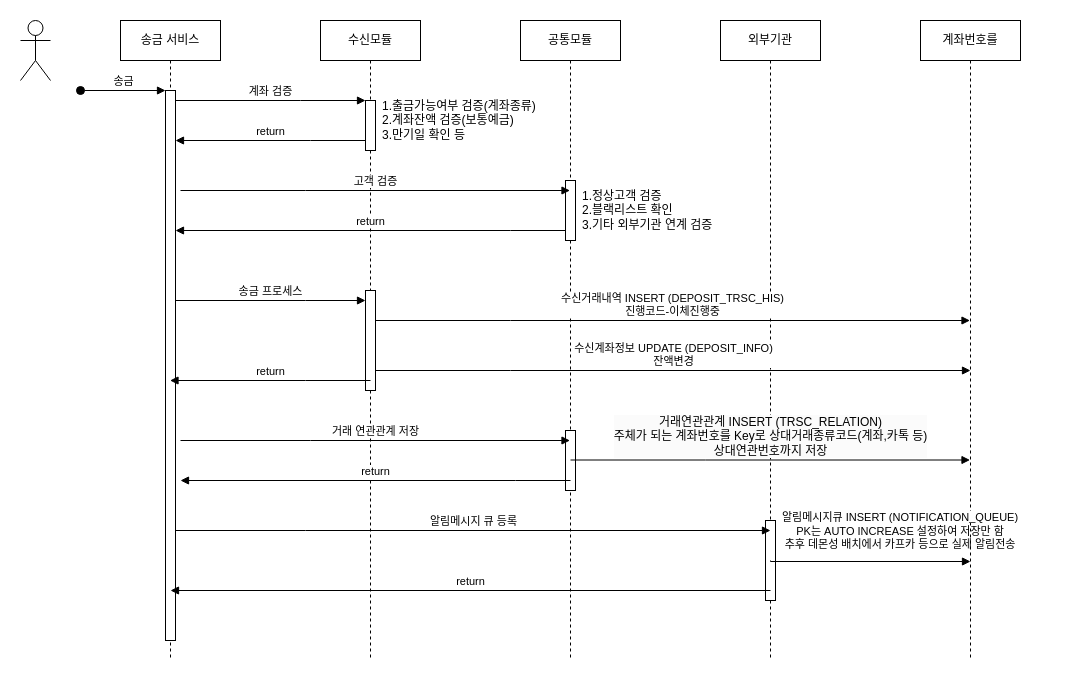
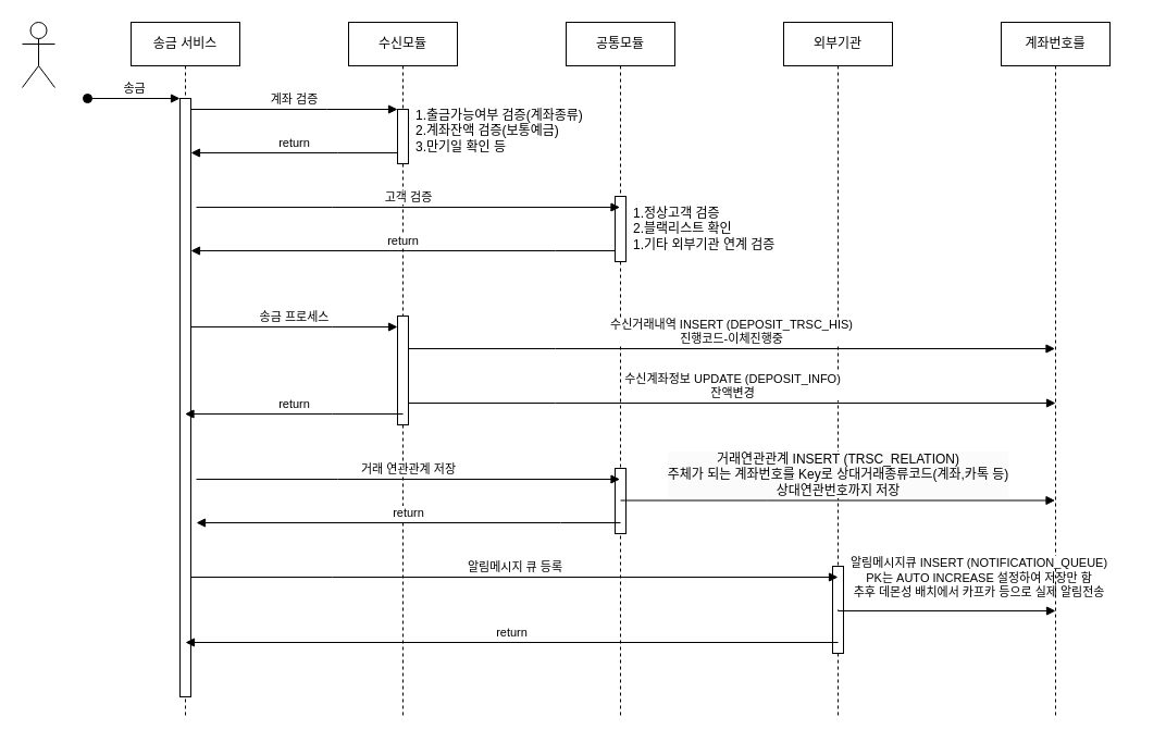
  <mxCell id="0" />
  <mxCell id="1" parent="0" />
  <mxCell id="2" value="송금 서비스" style="shape=umlLifeline;perimeter=lifelinePerimeter;whiteSpace=wrap;html=1;container=0;dropTarget=0;collapsible=0;recursiveResize=0;outlineConnect=0;portConstraint=eastwest;newEdgeStyle={&quot;edgeStyle&quot;:&quot;elbowEdgeStyle&quot;,&quot;elbow&quot;:&quot;vertical&quot;,&quot;curved&quot;:0,&quot;rounded&quot;:0};" parent="1" vertex="1"><mxGeometry x="120" y="20" width="100" height="640" as="geometry" /></mxCell>
  <mxCell id="3" value="" style="html=1;points=[];perimeter=orthogonalPerimeter;outlineConnect=0;targetShapes=umlLifeline;portConstraint=eastwest;newEdgeStyle={&quot;edgeStyle&quot;:&quot;elbowEdgeStyle&quot;,&quot;elbow&quot;:&quot;vertical&quot;,&quot;curved&quot;:0,&quot;rounded&quot;:0};" parent="2" vertex="1"><mxGeometry x="45" y="70" width="10" height="550" as="geometry" /></mxCell>
  <mxCell id="4" value="송금" style="html=1;verticalAlign=bottom;startArrow=oval;endArrow=block;startSize=8;edgeStyle=elbowEdgeStyle;elbow=vertical;curved=0;rounded=0;" parent="2" target="3" edge="1"><mxGeometry relative="1" as="geometry"><mxPoint x="-40" y="70" as="sourcePoint" /></mxGeometry></mxCell>
  <mxCell id="5" value="수신모듈" style="shape=umlLifeline;perimeter=lifelinePerimeter;whiteSpace=wrap;html=1;container=0;dropTarget=0;collapsible=0;recursiveResize=0;outlineConnect=0;portConstraint=eastwest;newEdgeStyle={&quot;edgeStyle&quot;:&quot;elbowEdgeStyle&quot;,&quot;elbow&quot;:&quot;vertical&quot;,&quot;curved&quot;:0,&quot;rounded&quot;:0};" parent="1" vertex="1"><mxGeometry x="320" y="20" width="100" height="640" as="geometry" /></mxCell>
  <mxCell id="6" value="" style="html=1;points=[];perimeter=orthogonalPerimeter;outlineConnect=0;targetShapes=umlLifeline;portConstraint=eastwest;newEdgeStyle={&quot;edgeStyle&quot;:&quot;elbowEdgeStyle&quot;,&quot;elbow&quot;:&quot;vertical&quot;,&quot;curved&quot;:0,&quot;rounded&quot;:0};" parent="5" vertex="1"><mxGeometry x="45" y="80" width="10" height="50" as="geometry" /></mxCell>
  <mxCell id="7" value="" style="html=1;points=[];perimeter=orthogonalPerimeter;outlineConnect=0;targetShapes=umlLifeline;portConstraint=eastwest;newEdgeStyle={&quot;edgeStyle&quot;:&quot;elbowEdgeStyle&quot;,&quot;elbow&quot;:&quot;vertical&quot;,&quot;curved&quot;:0,&quot;rounded&quot;:0};" parent="5" vertex="1"><mxGeometry x="45" y="270" width="10" height="100" as="geometry" /></mxCell>
  <mxCell id="8" value="계좌 검증" style="html=1;verticalAlign=bottom;endArrow=block;edgeStyle=elbowEdgeStyle;elbow=vertical;curved=0;rounded=0;" parent="1" source="3" target="6" edge="1"><mxGeometry relative="1" as="geometry"><mxPoint x="315" y="110" as="sourcePoint" /><Array as="points"><mxPoint x="300" y="100" /></Array><mxPoint as="offset" /></mxGeometry></mxCell>
  <mxCell id="9" value="return" style="html=1;verticalAlign=bottom;endArrow=block;edgeStyle=elbowEdgeStyle;elbow=vertical;curved=0;rounded=0;" parent="1" source="6" target="3" edge="1"><mxGeometry relative="1" as="geometry"><mxPoint x="295" y="140" as="sourcePoint" /><Array as="points"><mxPoint x="310" y="140" /></Array><mxPoint x="180" y="140" as="targetPoint" /></mxGeometry></mxCell>
  <mxCell id="10" value="공통모듈" style="shape=umlLifeline;perimeter=lifelinePerimeter;whiteSpace=wrap;html=1;container=0;dropTarget=0;collapsible=0;recursiveResize=0;outlineConnect=0;portConstraint=eastwest;newEdgeStyle={&quot;edgeStyle&quot;:&quot;elbowEdgeStyle&quot;,&quot;elbow&quot;:&quot;vertical&quot;,&quot;curved&quot;:0,&quot;rounded&quot;:0};" parent="1" vertex="1"><mxGeometry x="520" y="20" width="100" height="640" as="geometry" /></mxCell>
  <mxCell id="11" value="" style="html=1;points=[];perimeter=orthogonalPerimeter;outlineConnect=0;targetShapes=umlLifeline;portConstraint=eastwest;newEdgeStyle={&quot;edgeStyle&quot;:&quot;elbowEdgeStyle&quot;,&quot;elbow&quot;:&quot;vertical&quot;,&quot;curved&quot;:0,&quot;rounded&quot;:0};" parent="10" vertex="1"><mxGeometry x="45" y="160" width="10" height="60" as="geometry" /></mxCell>
  <mxCell id="12" value="" style="html=1;points=[];perimeter=orthogonalPerimeter;outlineConnect=0;targetShapes=umlLifeline;portConstraint=eastwest;newEdgeStyle={&quot;edgeStyle&quot;:&quot;elbowEdgeStyle&quot;,&quot;elbow&quot;:&quot;vertical&quot;,&quot;curved&quot;:0,&quot;rounded&quot;:0};" parent="10" vertex="1"><mxGeometry x="45" y="410" width="10" height="60" as="geometry" /></mxCell>
  <mxCell id="13" value="외부기관" style="shape=umlLifeline;perimeter=lifelinePerimeter;whiteSpace=wrap;html=1;container=0;dropTarget=0;collapsible=0;recursiveResize=0;outlineConnect=0;portConstraint=eastwest;newEdgeStyle={&quot;edgeStyle&quot;:&quot;elbowEdgeStyle&quot;,&quot;elbow&quot;:&quot;vertical&quot;,&quot;curved&quot;:0,&quot;rounded&quot;:0};" parent="1" vertex="1"><mxGeometry x="720" y="20" width="100" height="640" as="geometry" /></mxCell>
  <mxCell id="14" value="" style="html=1;points=[];perimeter=orthogonalPerimeter;outlineConnect=0;targetShapes=umlLifeline;portConstraint=eastwest;newEdgeStyle={&quot;edgeStyle&quot;:&quot;elbowEdgeStyle&quot;,&quot;elbow&quot;:&quot;vertical&quot;,&quot;curved&quot;:0,&quot;rounded&quot;:0};" parent="13" vertex="1"><mxGeometry x="45" y="500" width="10" height="80" as="geometry" /></mxCell>
  <mxCell id="15" value="계좌번호를" style="shape=umlLifeline;perimeter=lifelinePerimeter;whiteSpace=wrap;html=1;container=0;dropTarget=0;collapsible=0;recursiveResize=0;outlineConnect=0;portConstraint=eastwest;newEdgeStyle={&quot;edgeStyle&quot;:&quot;elbowEdgeStyle&quot;,&quot;elbow&quot;:&quot;vertical&quot;,&quot;curved&quot;:0,&quot;rounded&quot;:0};" parent="1" vertex="1"><mxGeometry x="920" y="20" width="100" height="640" as="geometry" /></mxCell>
  <mxCell id="16" value="" style="shape=umlActor;verticalLabelPosition=bottom;verticalAlign=top;html=1;outlineConnect=0;" parent="1" vertex="1"><mxGeometry x="20" y="20" width="30" height="60" as="geometry" /></mxCell>
  <mxCell id="17" value="&lt;div style=&quot;&quot;&gt;&lt;span style=&quot;background-color: initial;&quot;&gt;1.출금가능여부 검증(계좌종류)&lt;/span&gt;&lt;/div&gt;&lt;div style=&quot;&quot;&gt;&lt;span style=&quot;background-color: initial;&quot;&gt;2.계좌잔액 검증(보통예금)&lt;/span&gt;&lt;/div&gt;&lt;div style=&quot;&quot;&gt;&lt;span style=&quot;background-color: initial;&quot;&gt;3.만기일 확인 등&lt;/span&gt;&lt;/div&gt;" style="text;html=1;align=left;verticalAlign=middle;resizable=0;points=[];autosize=1;strokeColor=none;fillColor=none;" parent="1" vertex="1"><mxGeometry x="380" y="90" width="190" height="60" as="geometry" /></mxCell>
  <mxCell id="18" value="고객 검증" style="html=1;verticalAlign=bottom;endArrow=block;edgeStyle=elbowEdgeStyle;elbow=vertical;curved=0;rounded=0;" parent="1" target="10" edge="1"><mxGeometry relative="1" as="geometry"><mxPoint x="180" y="190" as="sourcePoint" /><Array as="points"><mxPoint x="305" y="190" /></Array><mxPoint x="530" y="190" as="targetPoint" /><mxPoint as="offset" /></mxGeometry></mxCell>
  <mxCell id="19" value="return" style="html=1;verticalAlign=bottom;endArrow=block;edgeStyle=elbowEdgeStyle;elbow=vertical;curved=0;rounded=0;" parent="1" target="3" edge="1"><mxGeometry relative="1" as="geometry"><mxPoint x="565" y="230" as="sourcePoint" /><Array as="points"><mxPoint x="510" y="230" /></Array><mxPoint x="200" y="230" as="targetPoint" /></mxGeometry></mxCell>
- <mxCell id="20" value="&lt;div style=&quot;&quot;&gt;&lt;span style=&quot;background-color: initial;&quot;&gt;1.정상고객 검증&lt;/span&gt;&lt;/div&gt;&lt;div style=&quot;&quot;&gt;&lt;span style=&quot;background-color: initial;&quot;&gt;2.블랙리스트 확인&lt;/span&gt;&lt;/div&gt;&lt;div style=&quot;&quot;&gt;&lt;span style=&quot;background-color: initial;&quot;&gt;3.기타 외부기관 연계 검증&lt;/span&gt;&lt;/div&gt;" style="text;html=1;align=left;verticalAlign=middle;resizable=0;points=[];autosize=1;strokeColor=none;fillColor=none;" parent="1" vertex="1"><mxGeometry x="580" y="180" width="160" height="60" as="geometry" /></mxCell>
+ <mxCell id="20" value="&lt;div style=&quot;&quot;&gt;&lt;span style=&quot;background-color: initial;&quot;&gt;1.정상고객 검증&lt;/span&gt;&lt;/div&gt;&lt;div style=&quot;&quot;&gt;&lt;span style=&quot;background-color: initial;&quot;&gt;2.블랙리스트 확인&lt;/span&gt;&lt;/div&gt;&lt;div style=&quot;&quot;&gt;&lt;span style=&quot;background-color: initial;&quot;&gt;1.기타 외부기관 연계 검증&lt;/span&gt;&lt;/div&gt;" style="text;html=1;align=left;verticalAlign=middle;resizable=0;points=[];autosize=1;strokeColor=none;fillColor=none;" parent="1" vertex="1"><mxGeometry x="580" y="180" width="160" height="60" as="geometry" /></mxCell>
  <mxCell id="21" value="송금 프로세스" style="html=1;verticalAlign=bottom;endArrow=block;edgeStyle=elbowEdgeStyle;elbow=vertical;curved=0;rounded=0;" parent="1" source="3" target="7" edge="1"><mxGeometry relative="1" as="geometry"><mxPoint x="180" y="300" as="sourcePoint" /><Array as="points"><mxPoint x="305" y="300" /></Array><mxPoint x="350" y="300" as="targetPoint" /><mxPoint as="offset" /></mxGeometry></mxCell>
  <mxCell id="22" value="return" style="html=1;verticalAlign=bottom;endArrow=block;edgeStyle=elbowEdgeStyle;elbow=vertical;curved=0;rounded=0;" parent="1" edge="1"><mxGeometry relative="1" as="geometry"><mxPoint x="370" y="380" as="sourcePoint" /><Array as="points"><mxPoint x="305" y="380" /></Array><mxPoint x="169.5" y="380" as="targetPoint" /></mxGeometry></mxCell>
  <mxCell id="23" value="수신거래내역 INSERT (DEPOSIT_TRSC_HIS)&lt;div&gt;진행코드-이체진행중&lt;/div&gt;" style="html=1;verticalAlign=bottom;endArrow=block;edgeStyle=elbowEdgeStyle;elbow=vertical;curved=0;rounded=0;" parent="1" source="7" target="15" edge="1"><mxGeometry relative="1" as="geometry"><mxPoint x="380" y="320" as="sourcePoint" /><Array as="points"><mxPoint x="510" y="320" /></Array><mxPoint x="570" y="320" as="targetPoint" /><mxPoint as="offset" /></mxGeometry></mxCell>
  <mxCell id="24" value="수신계좌정보 UPDATE (DEPOSIT_INFO)&lt;div&gt;잔액변경&lt;/div&gt;" style="html=1;verticalAlign=bottom;endArrow=block;edgeStyle=elbowEdgeStyle;elbow=vertical;curved=0;rounded=0;" parent="1" source="7" edge="1"><mxGeometry relative="1" as="geometry"><mxPoint x="410" y="370" as="sourcePoint" /><Array as="points"><mxPoint x="510" y="370" /></Array><mxPoint x="970" y="370" as="targetPoint" /><mxPoint as="offset" /></mxGeometry></mxCell>
  <mxCell id="25" value="거래 연관관계 저장" style="html=1;verticalAlign=bottom;endArrow=block;edgeStyle=elbowEdgeStyle;elbow=vertical;curved=0;rounded=0;" parent="1" target="10" edge="1"><mxGeometry relative="1" as="geometry"><mxPoint x="180" y="440" as="sourcePoint" /><Array as="points"><mxPoint x="310" y="440" /></Array><mxPoint x="370" y="440" as="targetPoint" /><mxPoint as="offset" /></mxGeometry></mxCell>
  <mxCell id="26" value="&lt;div style=&quot;&quot;&gt;&lt;br&gt;&lt;/div&gt;" style="text;html=1;align=left;verticalAlign=middle;resizable=0;points=[];autosize=1;strokeColor=none;fillColor=none;" parent="1" vertex="1"><mxGeometry x="580" y="445" width="20" height="30" as="geometry" /></mxCell>
  <mxCell id="27" value="return" style="html=1;verticalAlign=bottom;endArrow=block;edgeStyle=elbowEdgeStyle;elbow=vertical;curved=0;rounded=0;" parent="1" edge="1"><mxGeometry relative="1" as="geometry"><mxPoint x="570" y="480" as="sourcePoint" /><Array as="points"><mxPoint x="515" y="480" /></Array><mxPoint x="180" y="480" as="targetPoint" /></mxGeometry></mxCell>
  <mxCell id="28" value="알림메시지 큐 등록" style="html=1;verticalAlign=bottom;endArrow=block;edgeStyle=elbowEdgeStyle;elbow=vertical;curved=0;rounded=0;" parent="1" edge="1"><mxGeometry relative="1" as="geometry"><mxPoint x="175" y="530" as="sourcePoint" /><Array as="points"><mxPoint x="305" y="530" /></Array><mxPoint x="770" y="530" as="targetPoint" /><mxPoint as="offset" /></mxGeometry></mxCell>
  <mxCell id="29" value="return" style="html=1;verticalAlign=bottom;endArrow=block;edgeStyle=elbowEdgeStyle;elbow=vertical;curved=0;rounded=0;" parent="1" edge="1"><mxGeometry relative="1" as="geometry"><mxPoint x="770" y="590" as="sourcePoint" /><Array as="points"><mxPoint x="305.5" y="590" /></Array><mxPoint x="170" y="590" as="targetPoint" /></mxGeometry></mxCell>
  <mxCell id="30" value="&lt;div style=&quot;font-size: 12px; background-color: rgb(251, 251, 251);&quot;&gt;거래연관관계 INSERT (TRSC_RELATION)&lt;/div&gt;&lt;div style=&quot;font-size: 12px; background-color: rgb(251, 251, 251);&quot;&gt;&lt;span style=&quot;background-color: initial;&quot;&gt;주체가 되는 계좌번호를 Key로&amp;nbsp;&lt;/span&gt;&lt;span style=&quot;background-color: initial;&quot;&gt;상대거래종류코드(계좌,카톡 등)&lt;/span&gt;&lt;/div&gt;&lt;div style=&quot;font-size: 12px; background-color: rgb(251, 251, 251);&quot;&gt;&lt;span style=&quot;background-color: initial;&quot;&gt;상대연관번호까지 저장&lt;/span&gt;&lt;/div&gt;" style="html=1;verticalAlign=bottom;endArrow=block;edgeStyle=elbowEdgeStyle;elbow=vertical;curved=0;rounded=0;align=center;" parent="1" target="15" edge="1"><mxGeometry relative="1" as="geometry"><mxPoint x="570" y="459.5" as="sourcePoint" /><Array as="points"><mxPoint x="705" y="459.5" /></Array><mxPoint x="1165" y="459.5" as="targetPoint" /><mxPoint as="offset" /></mxGeometry></mxCell>
  <mxCell id="31" value="" style="html=1;verticalAlign=bottom;endArrow=block;edgeStyle=elbowEdgeStyle;elbow=vertical;curved=0;rounded=0;align=center;" parent="1" edge="1"><mxGeometry relative="1" as="geometry"><mxPoint x="770" y="560" as="sourcePoint" /><Array as="points" /><mxPoint x="970" y="561" as="targetPoint" /><mxPoint as="offset" /></mxGeometry></mxCell>
  <mxCell id="32" value="&lt;div style=&quot;&quot;&gt;&lt;span style=&quot;font-size: 11px; text-align: center; background-color: rgb(255, 255, 255);&quot;&gt;알림메시지큐 INSERT (NOTIFICATION_QUEUE)&lt;/span&gt;&lt;div style=&quot;font-size: 11px; text-align: center;&quot;&gt;PK는 AUTO INCREASE 설정하여 저장만 함&lt;/div&gt;&lt;div style=&quot;font-size: 11px; text-align: center;&quot;&gt;추후 데몬성 배치에서 카프카 등으로 실제 알림전송&lt;/div&gt;&lt;/div&gt;" style="text;html=1;align=left;verticalAlign=middle;resizable=0;points=[];autosize=1;strokeColor=none;fillColor=none;" parent="1" vertex="1"><mxGeometry x="780" y="505" width="270" height="50" as="geometry" /></mxCell>
